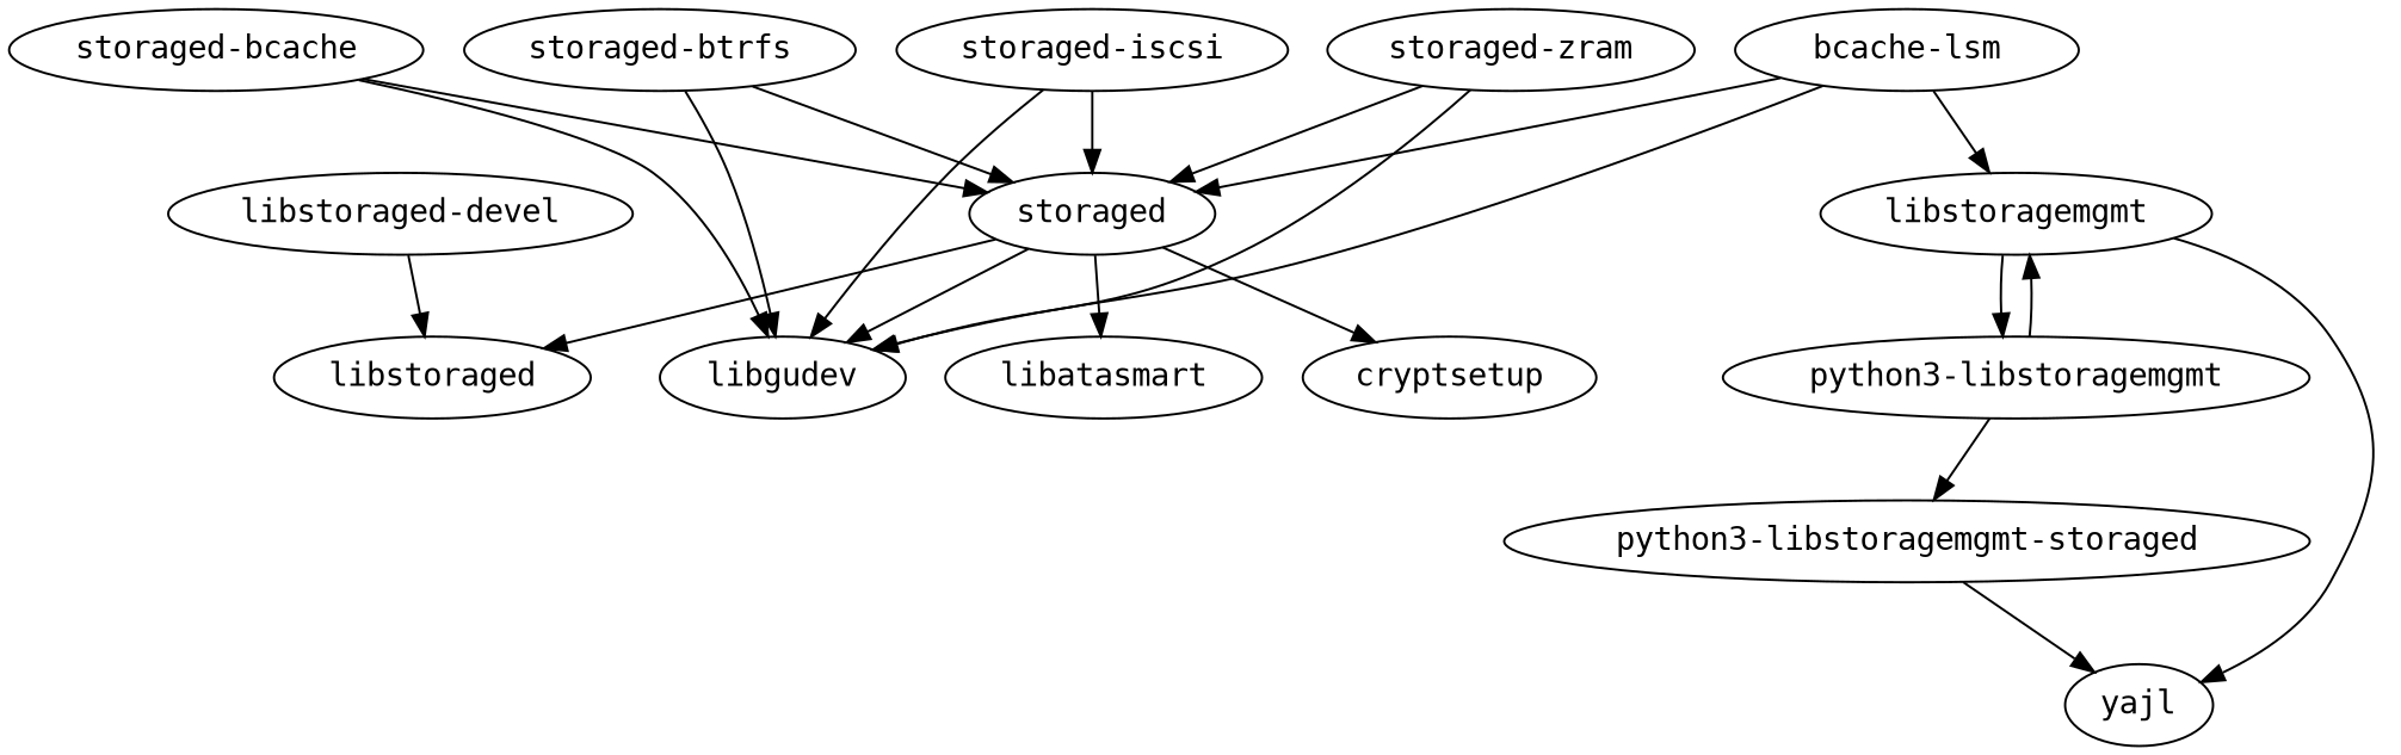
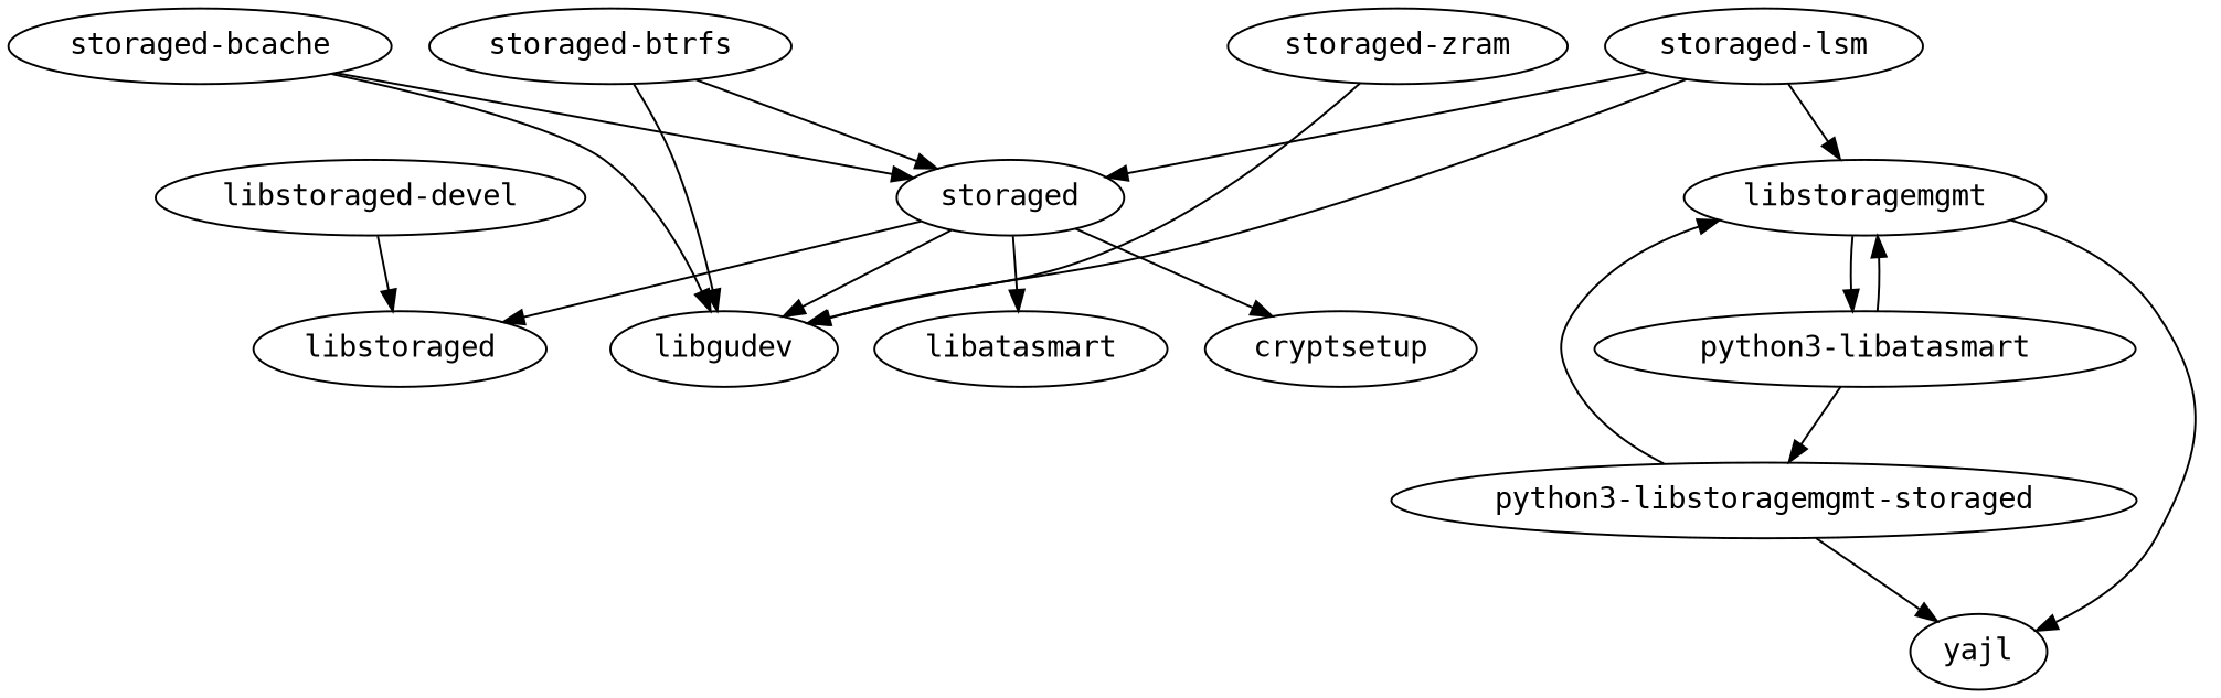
  strict digraph {
    node [fontname=monospace]
    "libstoraged-devel"
    libstoraged
    libstoragemgmt
-   "python3-libstoragemgmt"
+   "python3-libstoragemgmt" [label="python3-libatasmart"]
    yajl
    n6 [label="python3-libstoragemgmt-storaged"]
    "storaged-bcache"
    libgudev
    storaged
    cryptsetup
    libatasmart
    "storaged-btrfs"
-   "storaged-iscsi"
-   "storaged-lsm" [label="bcache-lsm"]
+   "storaged-lsm"
    "storaged-zram"
    "libstoraged-devel" -> libstoraged
    libstoragemgmt -> "python3-libstoragemgmt"
    libstoragemgmt -> yajl
    "python3-libstoragemgmt" -> libstoragemgmt
    "python3-libstoragemgmt" -> n6
+   n6 -> libstoragemgmt
    n6 -> yajl
    "storaged-bcache" -> libgudev
    "storaged-bcache" -> storaged
    storaged -> libstoraged
    storaged -> libgudev
    storaged -> cryptsetup
    storaged -> libatasmart
    "storaged-btrfs" -> libgudev
    "storaged-btrfs" -> storaged
-   "storaged-iscsi" -> libgudev
-   "storaged-iscsi" -> storaged
    "storaged-lsm" -> libstoragemgmt
    "storaged-lsm" -> libgudev
    "storaged-lsm" -> storaged
    "storaged-zram" -> libgudev
-   "storaged-zram" -> storaged
  }
